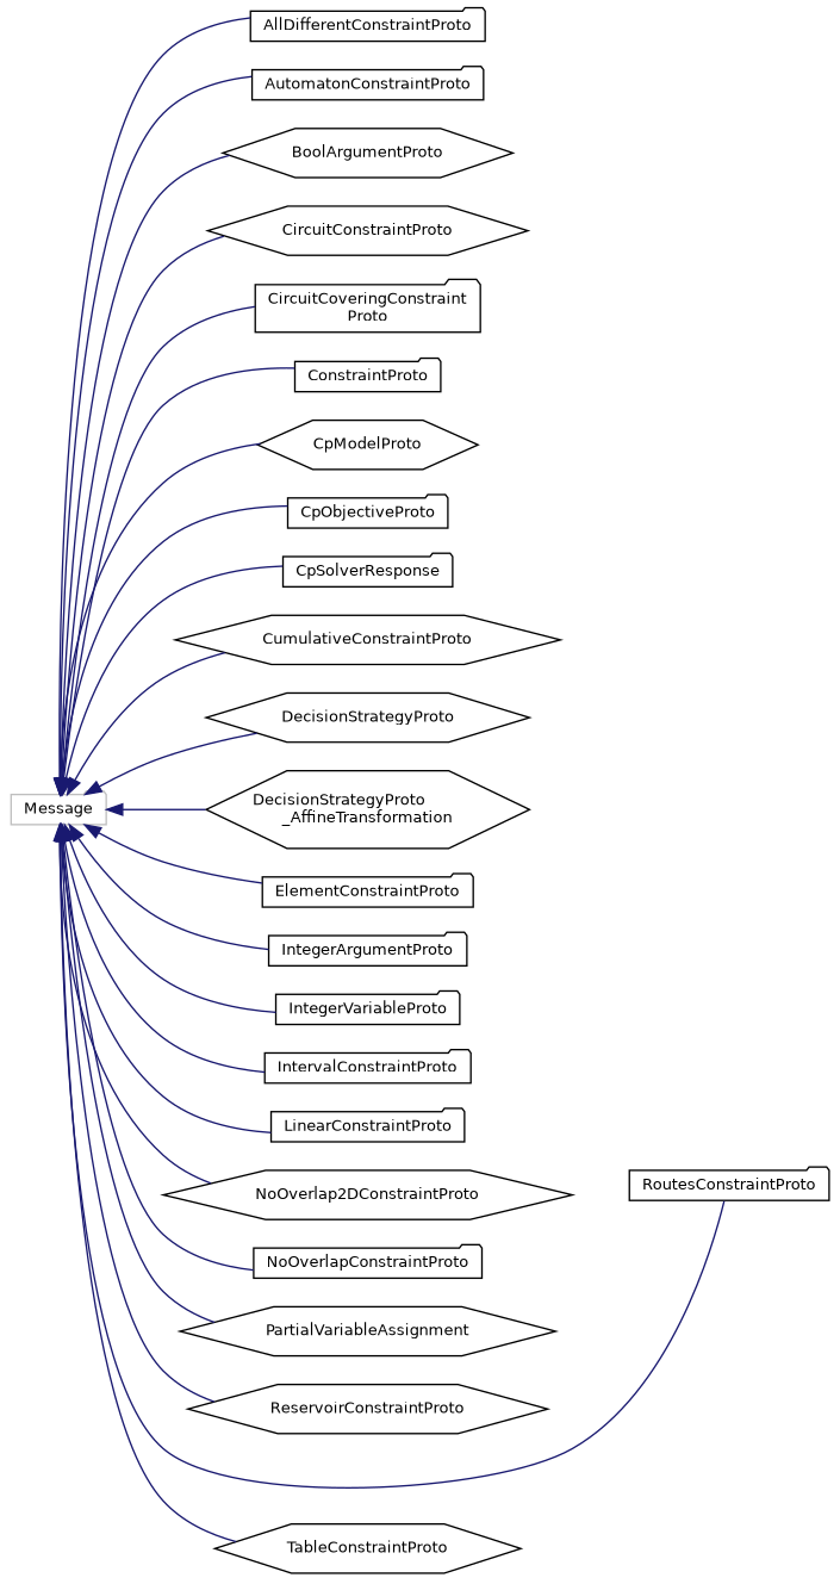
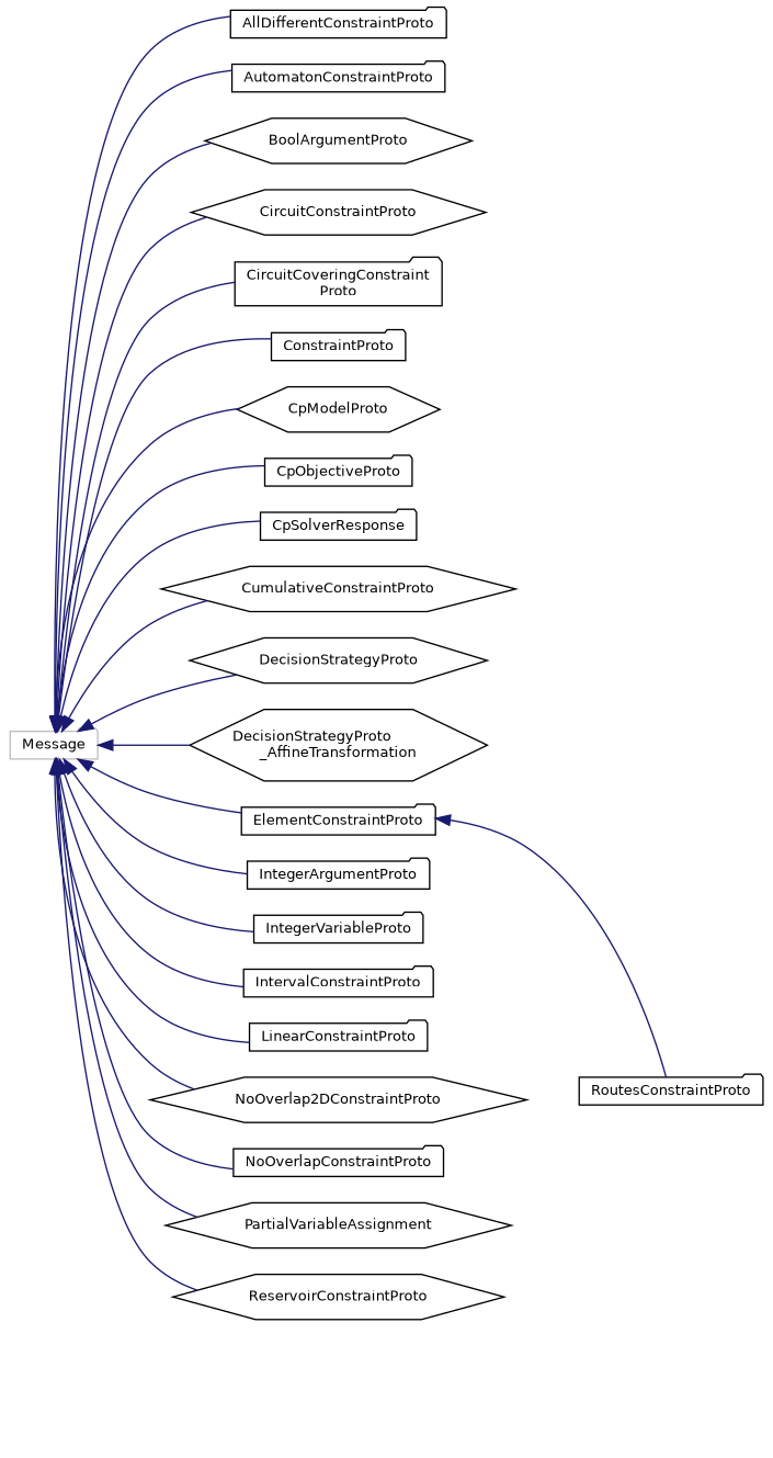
  digraph {
    rankdir=LR
    node [color=black fillcolor=white fontname=Helvetica fontsize=10 shape=folder style=filled]
    edge [color=midnightblue dir=back fontname=Helvetica fontsize=10 labelfontname=Helvetica labelfontsize=10 style=solid]
    n1 [color=grey75 height=0.2 label=Message width=0.4]
    n2 [height=0.2 label=AllDifferentConstraintProto width=0.4]
    n3 [height=0.2 label=AutomatonConstraintProto width=0.4]
    n4 [height=0.2 label=BoolArgumentProto shape=hexagon width=0.4]
    n5 [height=0.2 label=CircuitConstraintProto shape=hexagon width=0.4]
    n6 [height=0.2 label="CircuitCoveringConstraint\lProto" width=0.4]
    n7 [height=0.2 label=ConstraintProto width=0.4]
    n8 [height=0.2 label=CpModelProto shape=hexagon width=0.4]
    n9 [height=0.2 label=CpObjectiveProto width=0.4]
    n10 [height=0.2 label=CpSolverResponse width=0.4]
    n11 [height=0.2 label=CumulativeConstraintProto shape=hexagon width=0.4]
    n12 [height=0.2 label=DecisionStrategyProto shape=hexagon width=0.4]
    n13 [height=0.2 label="DecisionStrategyProto\l_AffineTransformation" shape=hexagon width=0.4]
    n14 [height=0.2 label=ElementConstraintProto width=0.4]
    n15 [height=0.2 label=IntegerArgumentProto width=0.4]
    n16 [height=0.2 label=IntegerVariableProto width=0.4]
    n17 [height=0.2 label=IntervalConstraintProto width=0.4]
    n18 [height=0.2 label=LinearConstraintProto width=0.4]
    n19 [height=0.2 label=NoOverlap2DConstraintProto shape=hexagon width=0.4]
    n20 [height=0.2 label=NoOverlapConstraintProto width=0.4]
    n21 [height=0.2 label=PartialVariableAssignment shape=hexagon width=0.4]
    n22 [height=0.2 label=ReservoirConstraintProto shape=hexagon width=0.4]
    n23 [height=0.2 label=RoutesConstraintProto width=0.4]
-   n24 [height=0.2 label=TableConstraintProto shape=hexagon width=0.4]
    n1 -> n2
    n1 -> n3
    n1 -> n4
    n1 -> n5
    n1 -> n6
    n1 -> n7
    n1 -> n8
    n1 -> n9
    n1 -> n10
    n1 -> n11
    n1 -> n12
    n1 -> n13
    n1 -> n14
    n1 -> n15
    n1 -> n16
    n1 -> n17
    n1 -> n18
    n1 -> n19
    n1 -> n20
    n1 -> n21
    n1 -> n22
-   n1 -> n23
-   n1 -> n24
+   n14 -> n23
  }
